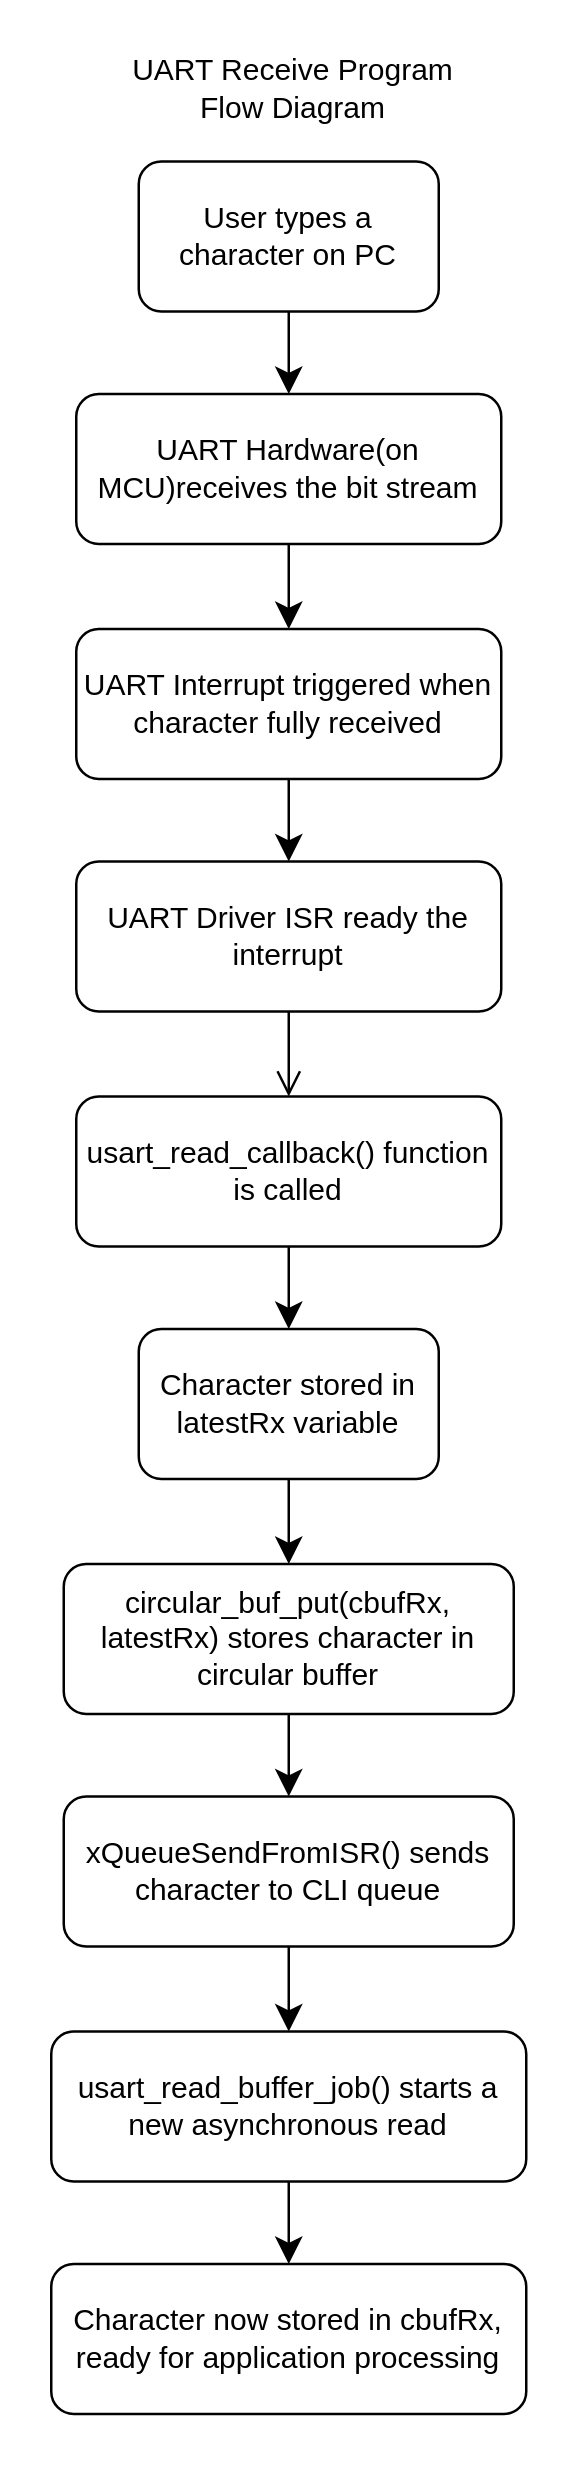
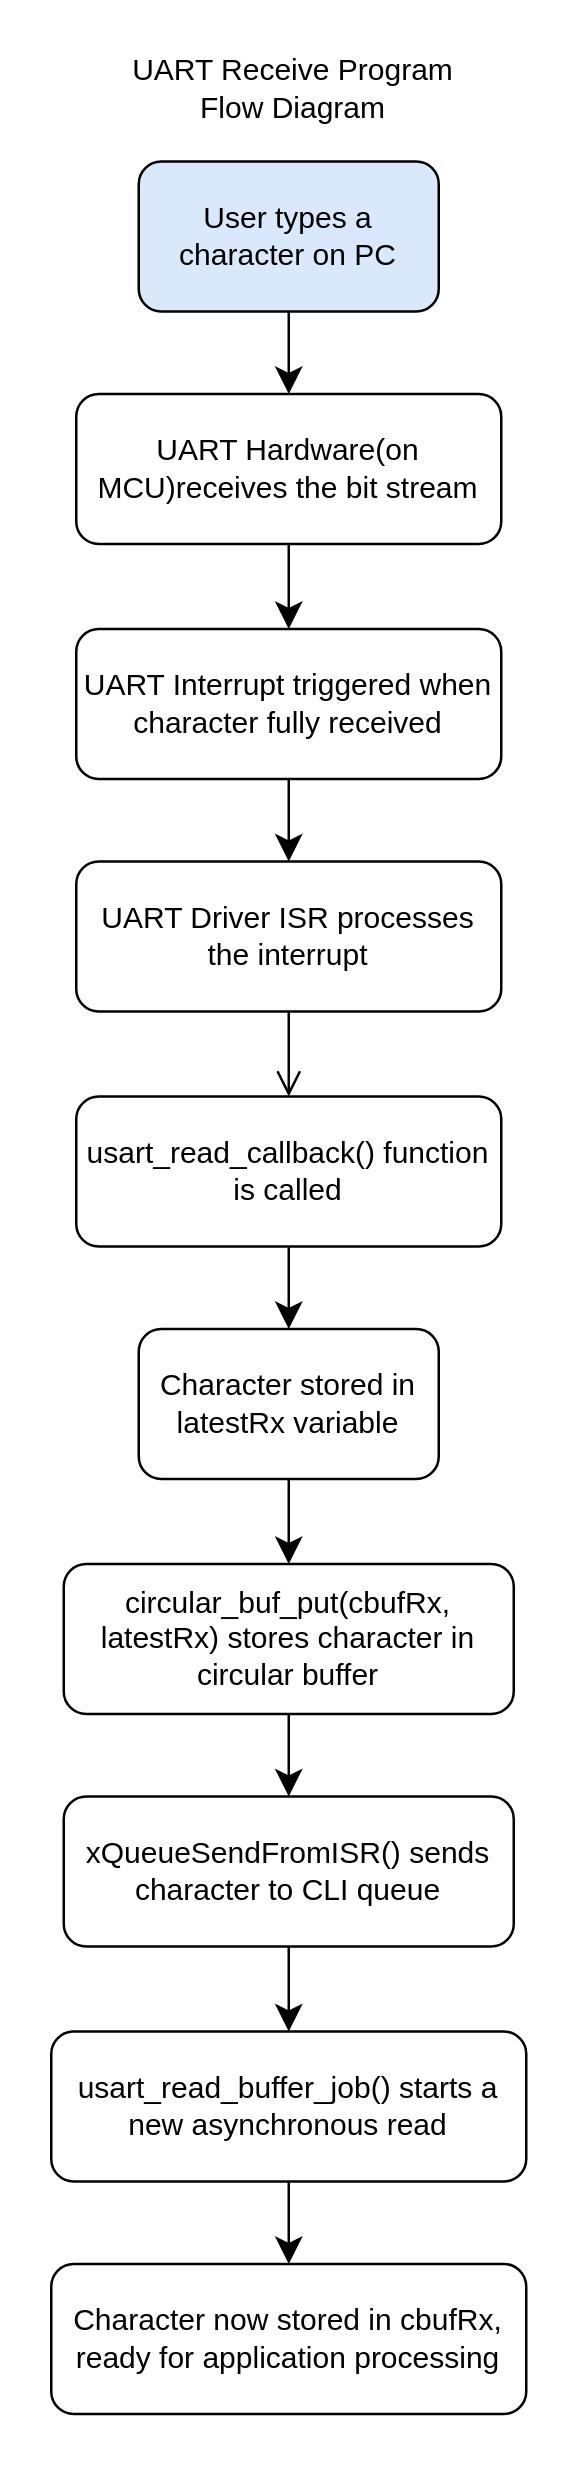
  <mxCell id="0" />
  <mxCell id="1" parent="0" />
  <mxCell id="2" value="" style="edgeStyle=none;curved=1;rounded=0;orthogonalLoop=1;jettySize=auto;html=1;fontSize=12;startSize=8;endSize=8;" parent="1" source="3" target="6" edge="1"><mxGeometry relative="1" as="geometry" /></mxCell>
- <mxCell id="3" value="User types a character on PC" style="rounded=1;whiteSpace=wrap;html=1;" parent="1" vertex="1"><mxGeometry x="55" y="64" width="120" height="60" as="geometry" /></mxCell>
+ <mxCell id="3" value="User types a character on PC" style="rounded=1;whiteSpace=wrap;html=1;fillColor=#dae8fc;" parent="1" vertex="1"><mxGeometry x="55" y="64" width="120" height="60" as="geometry" /></mxCell>
  <mxCell id="4" value="UART Receive Program Flow Diagram" style="text;html=1;align=center;verticalAlign=middle;whiteSpace=wrap;rounded=0;" parent="1" vertex="1"><mxGeometry x="47" y="20" width="140" height="30" as="geometry" /></mxCell>
  <mxCell id="5" value="" style="edgeStyle=none;curved=1;rounded=0;orthogonalLoop=1;jettySize=auto;html=1;fontSize=12;startSize=8;endSize=8;" parent="1" source="6" target="8" edge="1"><mxGeometry relative="1" as="geometry" /></mxCell>
  <mxCell id="6" value="UART Hardware(on MCU)receives the bit stream" style="whiteSpace=wrap;html=1;rounded=1;" parent="1" vertex="1"><mxGeometry x="30" y="157" width="170" height="60" as="geometry" /></mxCell>
  <mxCell id="7" value="" style="edgeStyle=none;curved=1;rounded=0;orthogonalLoop=1;jettySize=auto;html=1;fontSize=12;startSize=8;endSize=8;" parent="1" source="8" target="10" edge="1"><mxGeometry relative="1" as="geometry" /></mxCell>
  <mxCell id="8" value="UART Interrupt triggered when character fully received" style="whiteSpace=wrap;html=1;rounded=1;" parent="1" vertex="1"><mxGeometry x="30" y="251" width="170" height="60" as="geometry" /></mxCell>
  <mxCell id="9" value="" style="edgeStyle=none;curved=1;rounded=0;orthogonalLoop=1;jettySize=auto;html=1;fontSize=12;startSize=8;endSize=8;endArrow=open;" parent="1" source="10" target="12" edge="1"><mxGeometry relative="1" as="geometry" /></mxCell>
- <mxCell id="10" value="UART Driver ISR ready the interrupt" style="whiteSpace=wrap;html=1;rounded=1;" parent="1" vertex="1"><mxGeometry x="30" y="344" width="170" height="60" as="geometry" /></mxCell>
+ <mxCell id="10" value="UART Driver ISR processes the interrupt" style="whiteSpace=wrap;html=1;rounded=1;" parent="1" vertex="1"><mxGeometry x="30" y="344" width="170" height="60" as="geometry" /></mxCell>
  <mxCell id="11" value="" style="edgeStyle=none;curved=1;rounded=0;orthogonalLoop=1;jettySize=auto;html=1;fontSize=12;startSize=8;endSize=8;" parent="1" source="12" target="14" edge="1"><mxGeometry relative="1" as="geometry" /></mxCell>
  <mxCell id="12" value="usart_read_callback() function is called" style="whiteSpace=wrap;html=1;rounded=1;" parent="1" vertex="1"><mxGeometry x="30" y="438" width="170" height="60" as="geometry" /></mxCell>
  <mxCell id="13" value="" style="edgeStyle=none;curved=1;rounded=0;orthogonalLoop=1;jettySize=auto;html=1;fontSize=12;startSize=8;endSize=8;" parent="1" source="14" target="16" edge="1"><mxGeometry relative="1" as="geometry" /></mxCell>
  <mxCell id="14" value="Character stored in latestRx variable" style="whiteSpace=wrap;html=1;rounded=1;" parent="1" vertex="1"><mxGeometry x="55" y="531" width="120" height="60" as="geometry" /></mxCell>
  <mxCell id="15" value="" style="edgeStyle=none;curved=1;rounded=0;orthogonalLoop=1;jettySize=auto;html=1;fontSize=12;startSize=8;endSize=8;" parent="1" source="16" target="18" edge="1"><mxGeometry relative="1" as="geometry" /></mxCell>
  <mxCell id="16" value="circular_buf_put(cbufRx, latestRx) stores character in circular buffer" style="whiteSpace=wrap;html=1;rounded=1;" parent="1" vertex="1"><mxGeometry x="25" y="625" width="180" height="60" as="geometry" /></mxCell>
  <mxCell id="17" value="" style="edgeStyle=none;curved=1;rounded=0;orthogonalLoop=1;jettySize=auto;html=1;fontSize=12;startSize=8;endSize=8;" parent="1" source="18" target="20" edge="1"><mxGeometry relative="1" as="geometry" /></mxCell>
  <mxCell id="18" value="xQueueSendFromISR() sends character to CLI queue" style="whiteSpace=wrap;html=1;rounded=1;" parent="1" vertex="1"><mxGeometry x="25" y="718" width="180" height="60" as="geometry" /></mxCell>
  <mxCell id="19" value="" style="edgeStyle=none;curved=1;rounded=0;orthogonalLoop=1;jettySize=auto;html=1;fontSize=12;startSize=8;endSize=8;" parent="1" source="20" target="21" edge="1"><mxGeometry relative="1" as="geometry" /></mxCell>
  <mxCell id="20" value="usart_read_buffer_job() starts a new asynchronous read" style="whiteSpace=wrap;html=1;rounded=1;" parent="1" vertex="1"><mxGeometry x="20" y="812" width="190" height="60" as="geometry" /></mxCell>
  <mxCell id="21" value="Character now stored in cbufRx, ready for application processing" style="whiteSpace=wrap;html=1;rounded=1;" parent="1" vertex="1"><mxGeometry x="20" y="905" width="190" height="60" as="geometry" /></mxCell>
